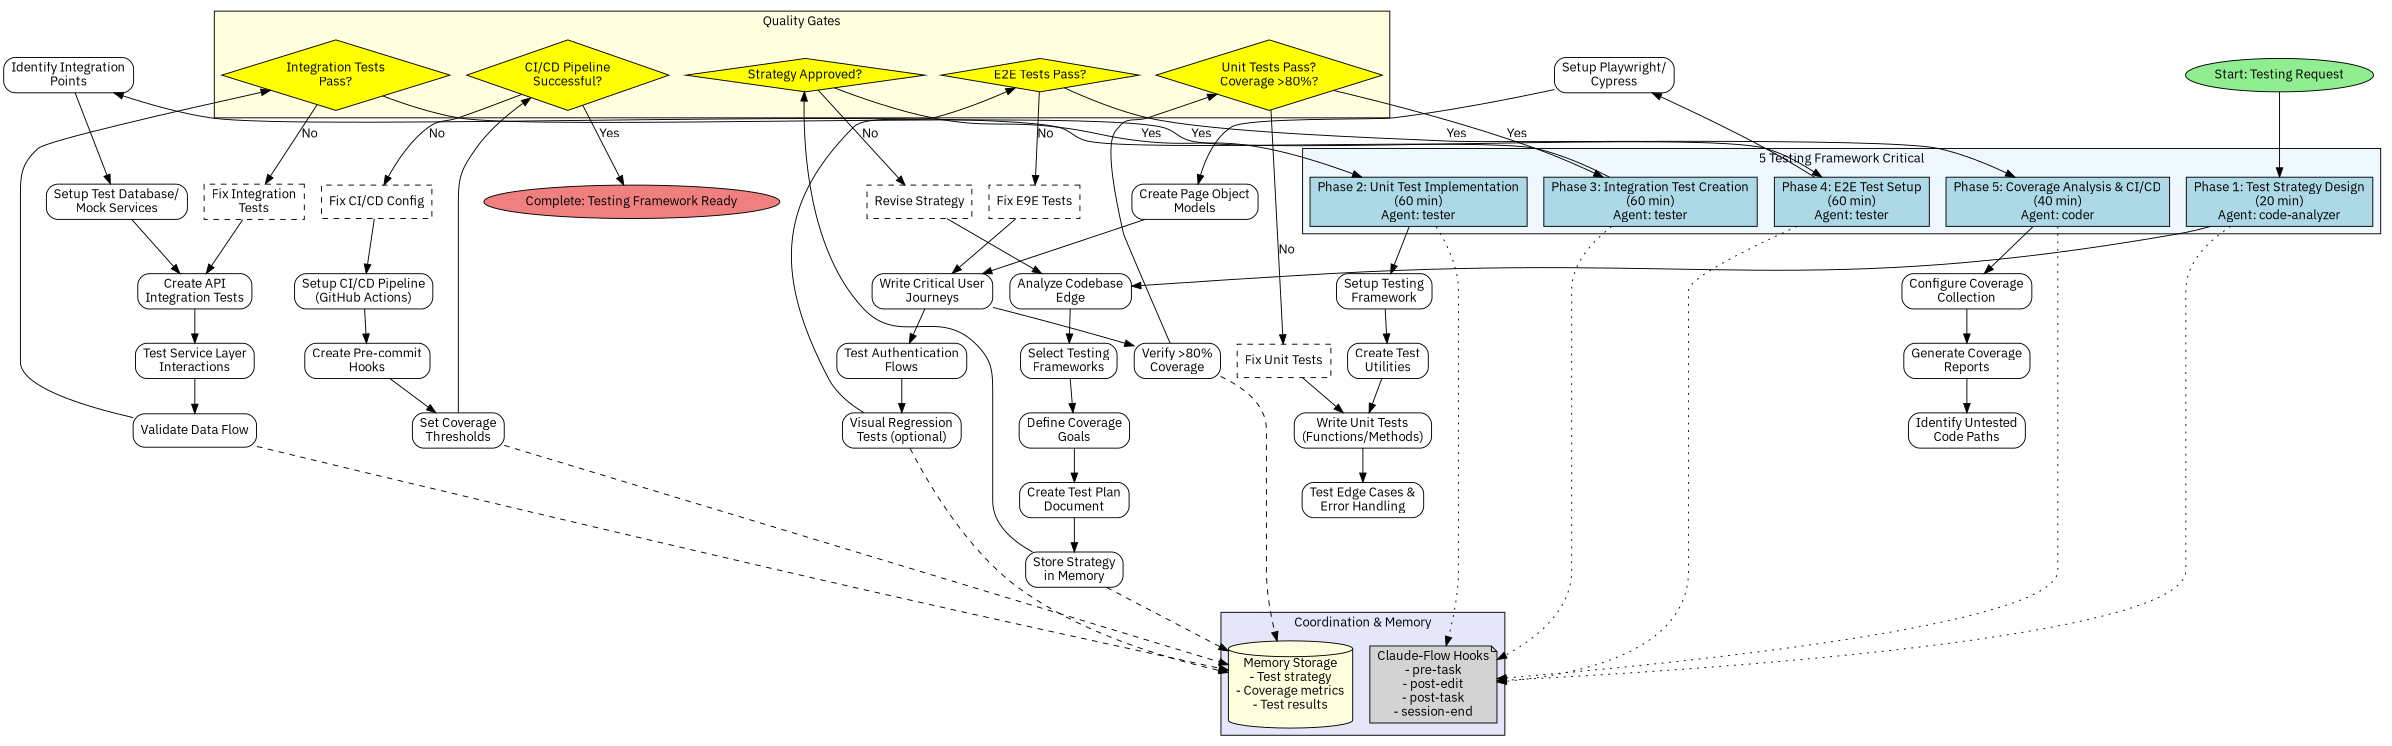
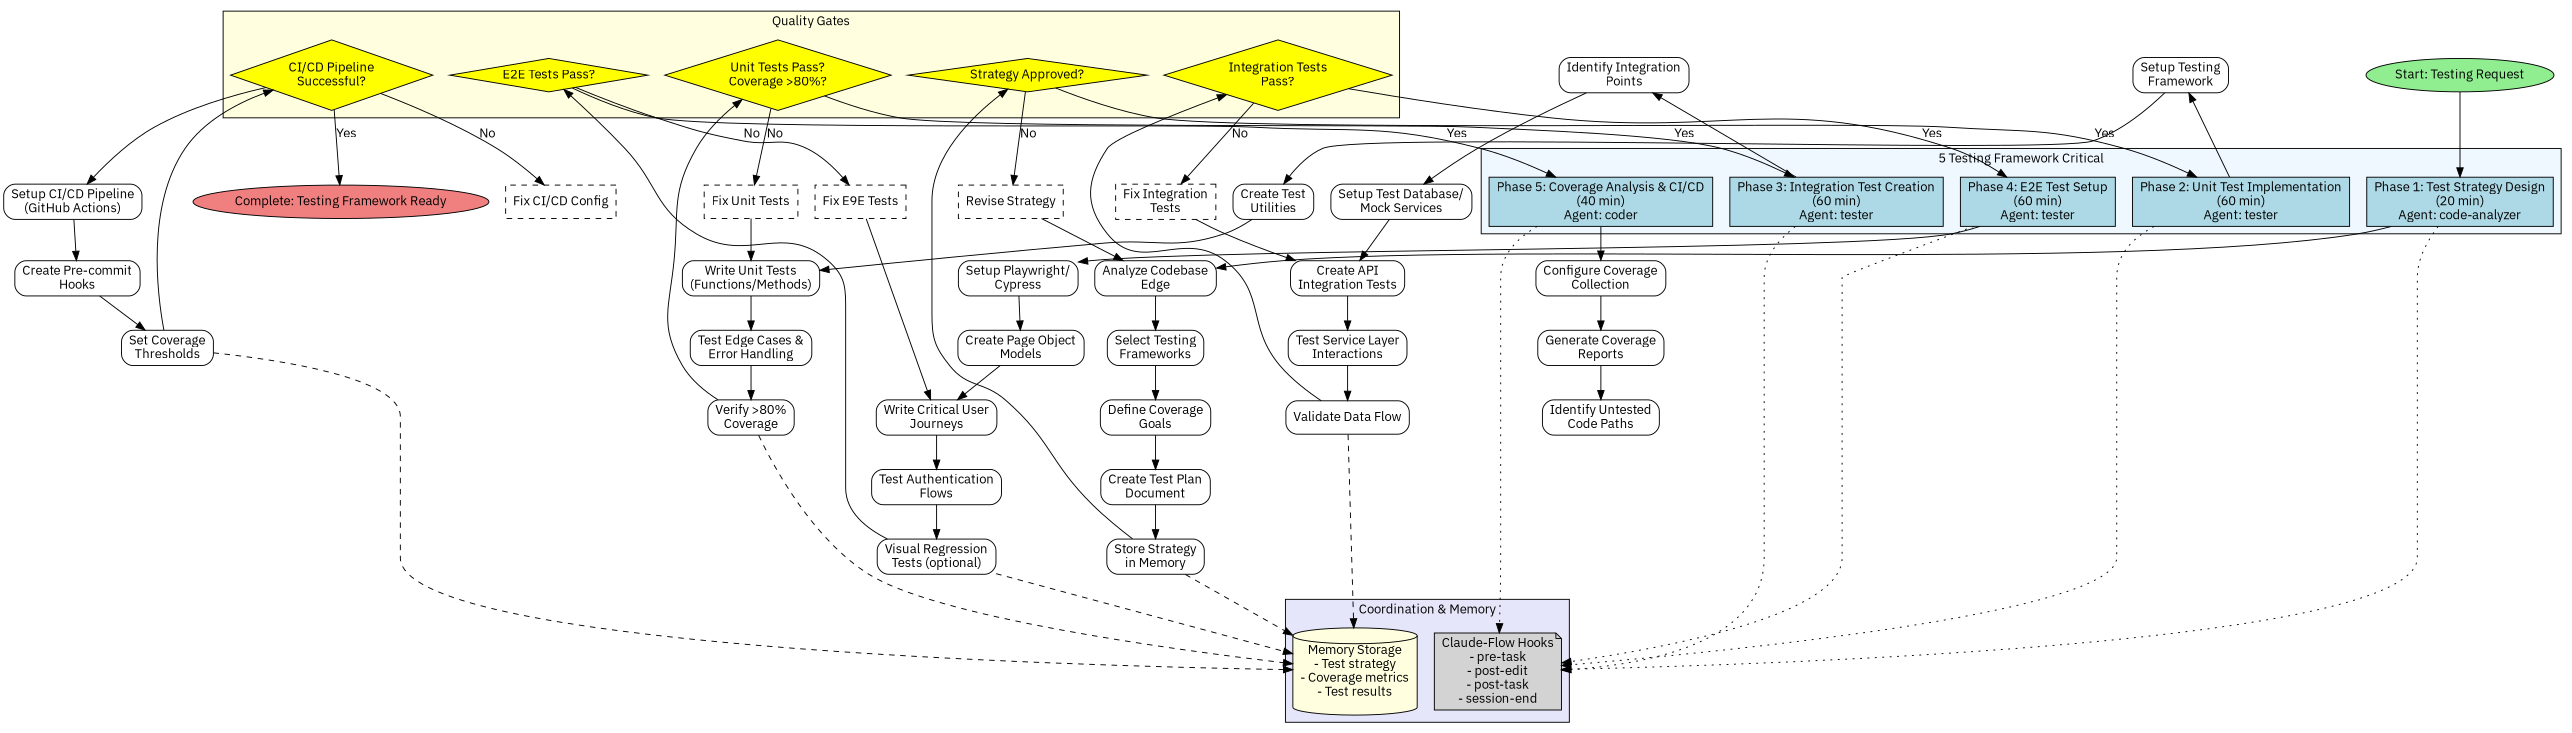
  digraph {
    fontname="IBM Plex Sans"
    rankdir=TB
    node [fontname="IBM Plex Sans" shape=box style=rounded]
    edge [fontname="IBM Plex Sans"]
    n1 [fillcolor=lightblue label="Phase 1: Test Strategy Design\n(20 min)\nAgent: code-analyzer" style=filled]
    n2 [fillcolor=lightblue label="Phase 2: Unit Test Implementation\n(60 min)\nAgent: tester" style=filled]
    n3 [fillcolor=lightblue label="Phase 3: Integration Test Creation\n(60 min)\nAgent: tester" style=filled]
    n4 [fillcolor=lightblue label="Phase 4: E2E Test Setup\n(60 min)\nAgent: tester" style=filled]
    n5 [fillcolor=lightblue label="Phase 5: Coverage Analysis & CI/CD\n(40 min)\nAgent: coder" style=filled]
    n6 [fillcolor=yellow label="Strategy Approved?" shape=diamond style=filled]
    n7 [fillcolor=yellow label="Unit Tests Pass?\nCoverage >80%?" shape=diamond style=filled]
    n8 [fillcolor=yellow label="Integration Tests\nPass?" shape=diamond style=filled]
    n9 [fillcolor=yellow label="E2E Tests Pass?" shape=diamond style=filled]
    n10 [fillcolor=yellow label="CI/CD Pipeline\nSuccessful?" shape=diamond style=filled]
    n11 [fillcolor=lightyellow label="Memory Storage\n- Test strategy\n- Coverage metrics\n- Test results" shape=cylinder style=filled]
    n12 [fillcolor=lightgray label="Claude-Flow Hooks\n- pre-task\n- post-edit\n- post-task\n- session-end" shape=note style=filled]
    n13 [label="Analyze Codebase\nEdge"]
    n14 [label="Setup Testing\nFramework"]
    n15 [label="Identify Integration\nPoints"]
    n16 [label="Setup Playwright/\nCypress"]
    n17 [label="Configure Coverage\nCollection"]
    n18 [label="Revise Strategy" style=dashed]
    n19 [label="Fix Unit Tests" style=dashed]
    n20 [label="Fix Integration\nTests" style=dashed]
    n21 [label="Fix E9E Tests" style=dashed]
    n22 [fillcolor=lightcoral label="Complete: Testing Framework Ready" shape=ellipse style=filled]
    n23 [label="Fix CI/CD Config" style=dashed]
    n24 [fillcolor=lightgreen label="Start: Testing Request" shape=ellipse style=filled]
    n25 [label="Select Testing\nFrameworks"]
    n26 [label="Create Test\nUtilities"]
    n27 [label="Setup Test Database/\nMock Services"]
    n28 [label="Create Page Object\nModels"]
    n29 [label="Generate Coverage\nReports"]
    n30 [label="Define Coverage\nGoals"]
    n31 [label="Create Test Plan\nDocument"]
    n32 [label="Store Strategy\nin Memory"]
    n33 [label="Write Unit Tests\n(Functions/Methods)"]
    n34 [label="Test Edge Cases &\nError Handling"]
    n35 [label="Verify >80%\nCoverage"]
    n36 [label="Create API\nIntegration Tests"]
    n37 [label="Test Service Layer\nInteractions"]
    n38 [label="Validate Data Flow"]
    n39 [label="Write Critical User\nJourneys"]
    n40 [label="Test Authentication\nFlows"]
    n41 [label="Visual Regression\nTests (optional)"]
    n42 [label="Identify Untested\nCode Paths"]
    n43 [label="Setup CI/CD Pipeline\n(GitHub Actions)"]
    n44 [label="Create Pre-commit\nHooks"]
    n45 [label="Set Coverage\nThresholds"]
    subgraph cluster_1 {
      fillcolor=aliceblue
      label="5 Testing Framework Critical"
      style=filled
      n1
      n2
      n3
      n4
      n5
    }
    subgraph cluster_2 {
      fillcolor=lightyellow
      label="Quality Gates"
      style=filled
      n6
      n7
      n8
      n9
      n10
    }
    subgraph cluster_3 {
      fillcolor=lavender
      label="Coordination & Memory"
      style=filled
      n11
      n12
    }
    n1 -> n12 [style=dotted]
    n1 -> n13
    n2 -> n12 [style=dotted]
    n2 -> n14
    n3 -> n12 [style=dotted]
    n3 -> n15
    n4 -> n12 [style=dotted]
    n4 -> n16
    n5 -> n12 [style=dotted]
    n5 -> n17
    n6 -> n2 [label=Yes]
    n6 -> n18 [label=No]
    n7 -> n3 [label=Yes]
    n7 -> n19 [label=No]
    n8 -> n4 [label=Yes]
    n8 -> n20 [label=No]
    n9 -> n5 [label=Yes]
    n9 -> n21 [label=No]
    n10 -> n22 [label=Yes]
    n10 -> n23 [label=No]
    n13 -> n25
    n14 -> n26
    n15 -> n27
    n16 -> n28
    n17 -> n29
    n18 -> n13
    n19 -> n33
    n20 -> n36
    n21 -> n39
-   n23 -> n43
+   n10 -> n43
    n24 -> n1
    n25 -> n30
    n26 -> n33
    n27 -> n36
    n28 -> n39
    n29 -> n42
    n30 -> n31
    n31 -> n32
    n32 -> n6
    n32 -> n11 [style=dashed]
    n33 -> n34
-   n39 -> n35
+   n34 -> n35
    n35 -> n7
    n35 -> n11 [style=dashed]
    n36 -> n37
    n37 -> n38
    n38 -> n8
    n38 -> n11 [style=dashed]
    n39 -> n40
    n40 -> n41
    n41 -> n9
    n41 -> n11 [style=dashed]
    n43 -> n44
    n44 -> n45
    n45 -> n10
    n45 -> n11 [style=dashed]
  }
